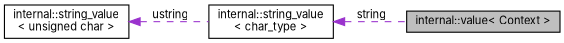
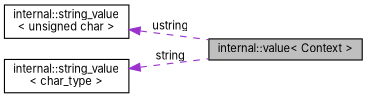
  digraph {
    fontname=Inter
    rankdir=LR
    node [color=black fillcolor=white fontname=Inter fontsize=10 shape=record style=filled]
    edge [color=darkorchid3 dir=back fontname=Inter fontsize=10 labelfontname=Helvetica labelfontsize=10 style=dashed]
    n1 [fillcolor=grey75 fontcolor=black height=0.2 label="internal::value\< Context \>" width=0.4]
    n2 [height=0.2 label="internal::string_value\l\< unsigned char \>" width=0.4]
    n3 [height=0.2 label="internal::string_value\l\< char_type \>" width=0.4]
-   n2 -> n3 [label=" ustring"]
+   n2 -> n1 [label=" ustring"]
    n3 -> n1 [label=" string"]
  }
